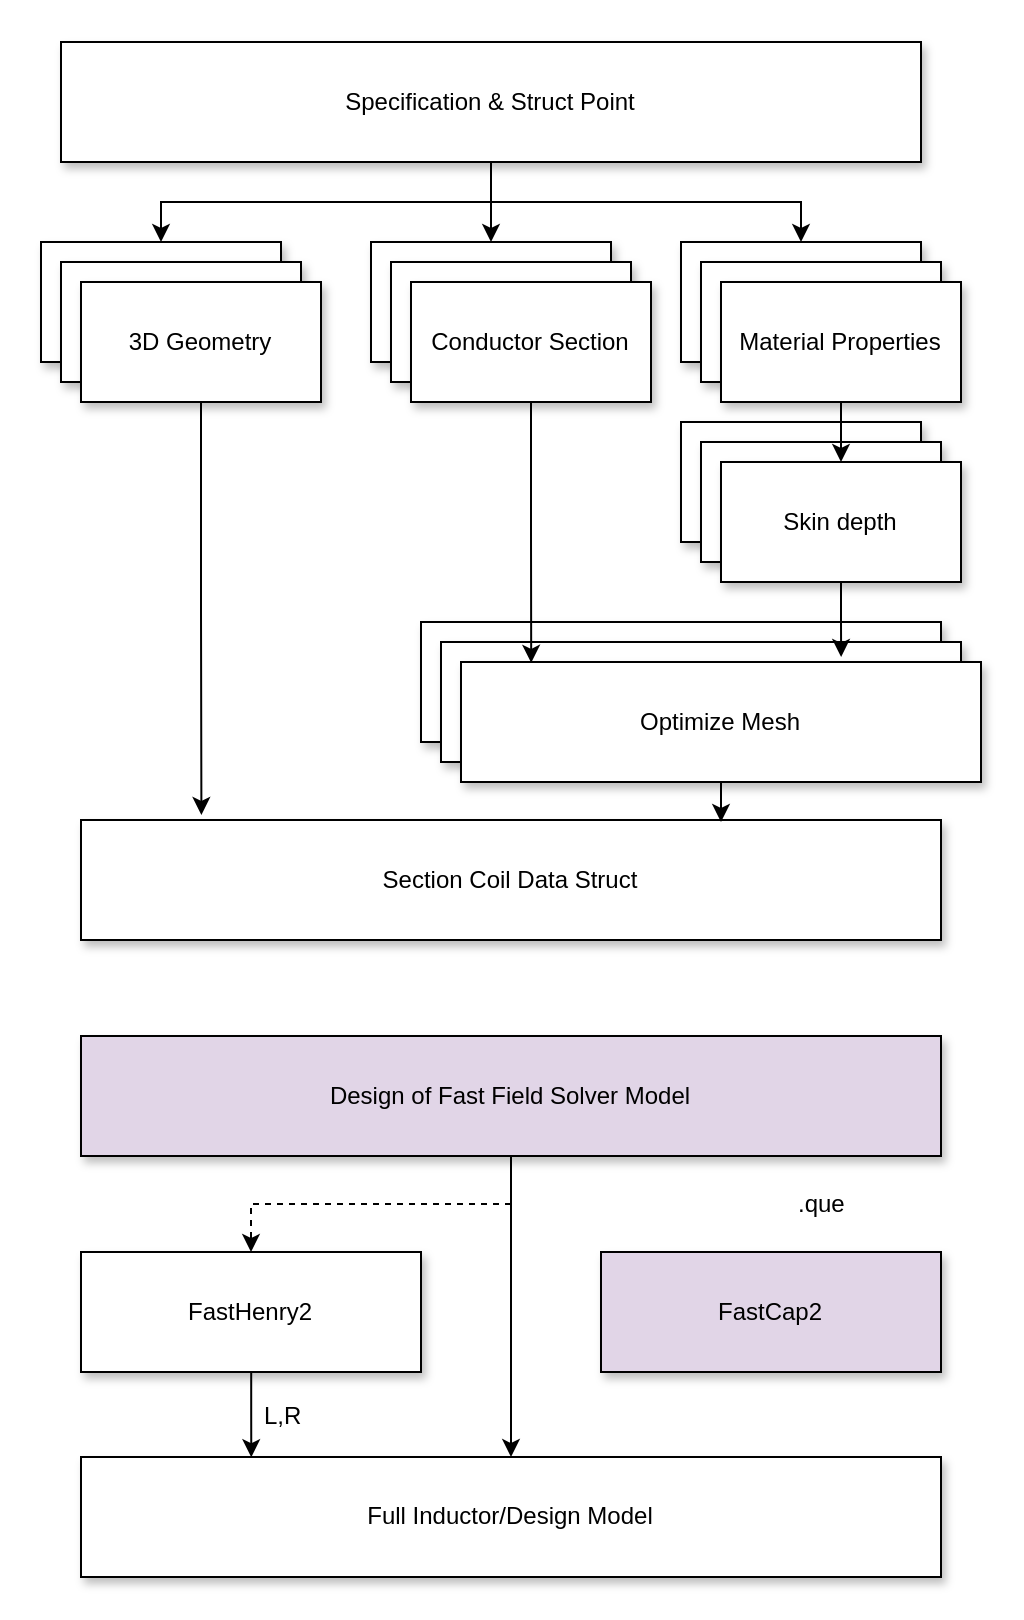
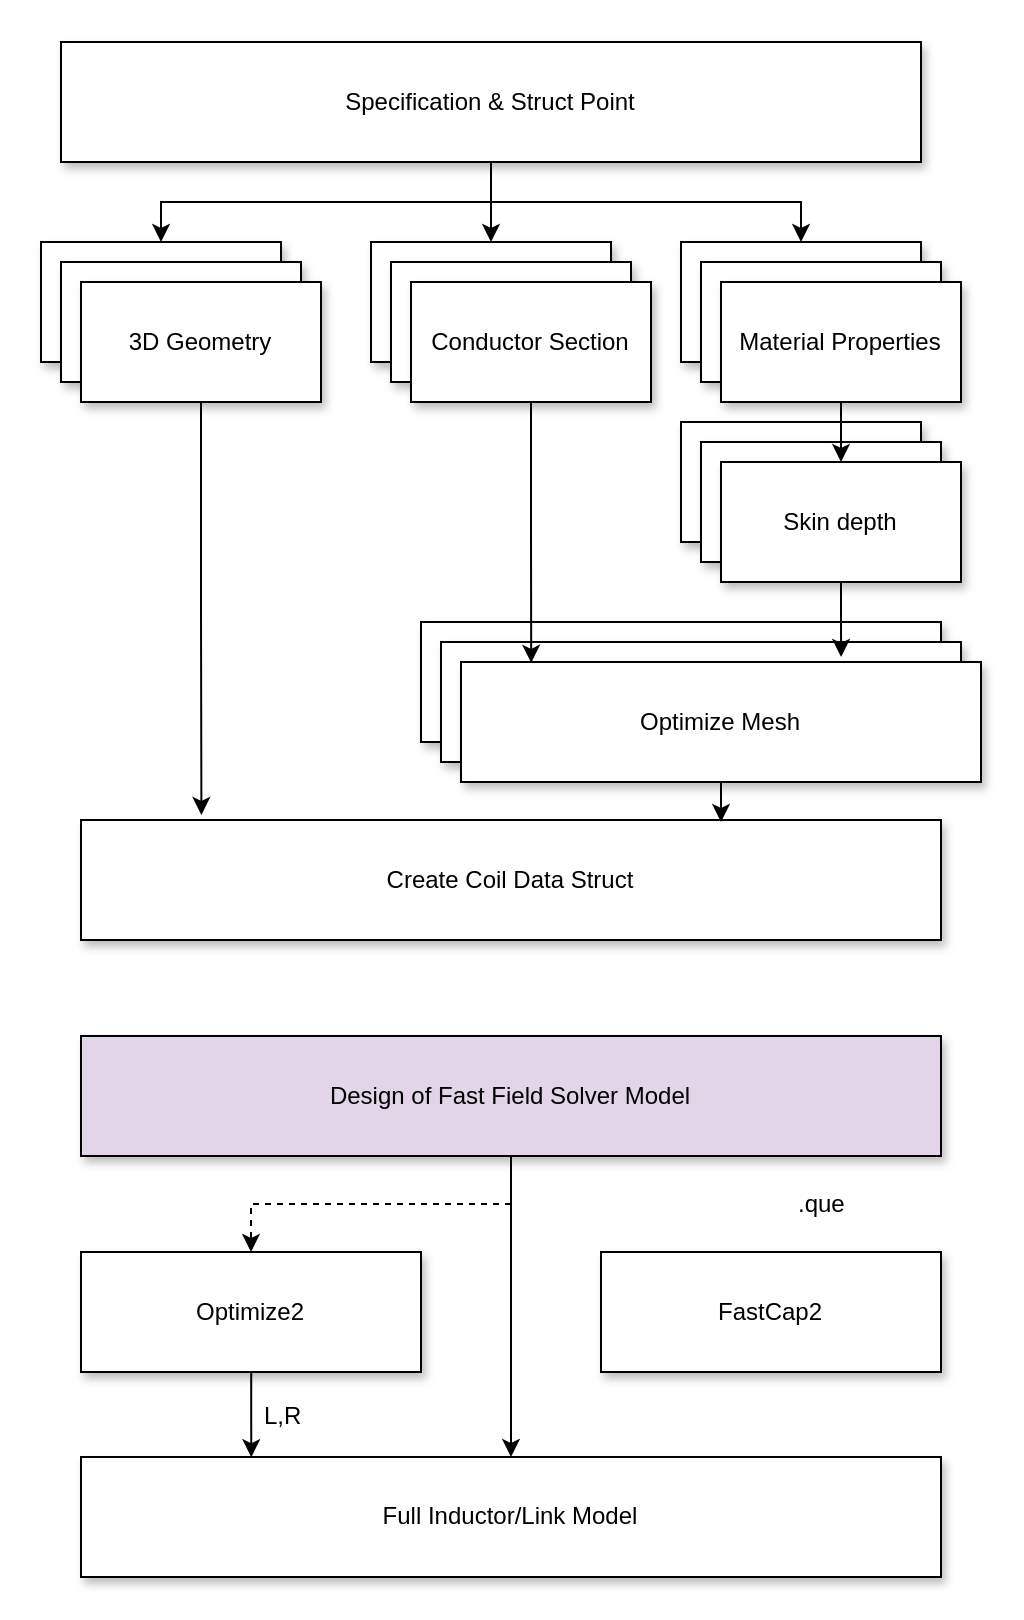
  <mxCell id="0" />
  <mxCell id="1" parent="0" />
  <mxCell id="2" style="edgeStyle=orthogonalEdgeStyle;rounded=0;orthogonalLoop=1;jettySize=auto;html=1;entryX=0.5;entryY=0;entryDx=0;entryDy=0;" edge="1" parent="1" source="5" target="6"><mxGeometry relative="1" as="geometry" /></mxCell>
  <mxCell id="3" style="edgeStyle=orthogonalEdgeStyle;rounded=0;orthogonalLoop=1;jettySize=auto;html=1;entryX=0.5;entryY=0;entryDx=0;entryDy=0;" edge="1" parent="1" source="5" target="7"><mxGeometry relative="1" as="geometry" /></mxCell>
  <mxCell id="4" style="edgeStyle=orthogonalEdgeStyle;rounded=0;orthogonalLoop=1;jettySize=auto;html=1;entryX=0.5;entryY=0;entryDx=0;entryDy=0;" edge="1" parent="1" source="5" target="8"><mxGeometry relative="1" as="geometry" /></mxCell>
  <mxCell id="5" value="Specification &amp;amp; Struct Point" style="rounded=0;whiteSpace=wrap;html=1;shadow=1;" vertex="1" parent="1"><mxGeometry x="30" y="20.5" width="430" height="60" as="geometry" /></mxCell>
  <mxCell id="6" value="3D Geometry" style="rounded=0;whiteSpace=wrap;html=1;shadow=1;" vertex="1" parent="1"><mxGeometry x="20" y="120.5" width="120" height="60" as="geometry" /></mxCell>
  <mxCell id="7" value="Conductor Section" style="rounded=0;whiteSpace=wrap;html=1;shadow=1;" vertex="1" parent="1"><mxGeometry x="185" y="120.5" width="120" height="60" as="geometry" /></mxCell>
  <mxCell id="8" value="Material Properties" style="rounded=0;whiteSpace=wrap;html=1;shadow=1;" vertex="1" parent="1"><mxGeometry x="340" y="120.5" width="120" height="60" as="geometry" /></mxCell>
  <mxCell id="9" value="Skin depth" style="rounded=0;whiteSpace=wrap;html=1;shadow=1;" vertex="1" parent="1"><mxGeometry x="340" y="210.5" width="120" height="60" as="geometry" /></mxCell>
  <mxCell id="10" value="Optimize Mesh" style="rounded=0;whiteSpace=wrap;html=1;shadow=1;" vertex="1" parent="1"><mxGeometry x="210" y="310.5" width="260" height="60" as="geometry" /></mxCell>
- <mxCell id="11" value="Section Coil Data Struct" style="rounded=0;whiteSpace=wrap;html=1;shadow=1;" vertex="1" parent="1"><mxGeometry x="40" y="409.5" width="430" height="60" as="geometry" /></mxCell>
+ <mxCell id="11" value="Create Coil Data Struct" style="rounded=0;whiteSpace=wrap;html=1;shadow=1;" vertex="1" parent="1"><mxGeometry x="40" y="409.5" width="430" height="60" as="geometry" /></mxCell>
  <mxCell id="12" style="edgeStyle=orthogonalEdgeStyle;rounded=0;orthogonalLoop=1;jettySize=auto;html=1;entryX=0.5;entryY=0;entryDx=0;entryDy=0;dashed=1;" edge="1" parent="1" source="14" target="16"><mxGeometry relative="1" as="geometry" /></mxCell>
  <mxCell id="13" style="edgeStyle=orthogonalEdgeStyle;rounded=0;orthogonalLoop=1;jettySize=auto;html=1;exitX=0.5;exitY=1;exitDx=0;exitDy=0;" edge="1" parent="1" source="14" target="18"><mxGeometry relative="1" as="geometry" /></mxCell>
  <mxCell id="14" value="Design of Fast Field Solver Model" style="rounded=0;whiteSpace=wrap;html=1;shadow=1;fillColor=#e1d5e7;" vertex="1" parent="1"><mxGeometry x="40" y="517.5" width="430" height="60" as="geometry" /></mxCell>
  <mxCell id="15" style="edgeStyle=orthogonalEdgeStyle;rounded=0;orthogonalLoop=1;jettySize=auto;html=1;entryX=0.198;entryY=0.002;entryDx=0;entryDy=0;entryPerimeter=0;" edge="1" parent="1" source="16" target="18"><mxGeometry relative="1" as="geometry"><Array as="points"><mxPoint x="125" y="707" /></Array></mxGeometry></mxCell>
- <mxCell id="16" value="FastHenry2" style="rounded=0;whiteSpace=wrap;html=1;shadow=1;" vertex="1" parent="1"><mxGeometry x="40" y="625.5" width="170" height="60" as="geometry" /></mxCell>
- <mxCell id="17" value="FastCap2" style="rounded=0;whiteSpace=wrap;html=1;shadow=1;fillColor=#e1d5e7;" vertex="1" parent="1"><mxGeometry x="300" y="625.5" width="170" height="60" as="geometry" /></mxCell>
- <mxCell id="18" value="Full Inductor/Design Model" style="rounded=0;whiteSpace=wrap;html=1;shadow=1;" vertex="1" parent="1"><mxGeometry x="40" y="728" width="430" height="60" as="geometry" /></mxCell>
+ <mxCell id="16" value="Optimize2" style="rounded=0;whiteSpace=wrap;html=1;shadow=1;" vertex="1" parent="1"><mxGeometry x="40" y="625.5" width="170" height="60" as="geometry" /></mxCell>
+ <mxCell id="17" value="FastCap2" style="rounded=0;whiteSpace=wrap;html=1;shadow=1;" vertex="1" parent="1"><mxGeometry x="300" y="625.5" width="170" height="60" as="geometry" /></mxCell>
+ <mxCell id="18" value="Full Inductor/Link Model" style="rounded=0;whiteSpace=wrap;html=1;shadow=1;" vertex="1" parent="1"><mxGeometry x="40" y="728" width="430" height="60" as="geometry" /></mxCell>
  <mxCell id="19" value="L,R" style="text;html=1;resizable=0;points=[];autosize=1;align=left;verticalAlign=top;spacingTop=-4;" vertex="1" parent="1"><mxGeometry x="130" y="698" width="30" height="20" as="geometry" /></mxCell>
  <mxCell id="20" value=".que" style="text;html=1;resizable=0;points=[];autosize=1;align=left;verticalAlign=top;spacingTop=-4;" vertex="1" parent="1"><mxGeometry x="397" y="591.5" width="40" height="20" as="geometry" /></mxCell>
  <mxCell id="21" value="3D Geometry" style="rounded=0;whiteSpace=wrap;html=1;shadow=1;" vertex="1" parent="1"><mxGeometry x="30" y="130.5" width="120" height="60" as="geometry" /></mxCell>
  <mxCell id="22" value="Conductor Section" style="rounded=0;whiteSpace=wrap;html=1;shadow=1;" vertex="1" parent="1"><mxGeometry x="195" y="130.5" width="120" height="60" as="geometry" /></mxCell>
  <mxCell id="23" value="Material Properties" style="rounded=0;whiteSpace=wrap;html=1;shadow=1;" vertex="1" parent="1"><mxGeometry x="350" y="130.5" width="120" height="60" as="geometry" /></mxCell>
  <mxCell id="24" value="Skin depth" style="rounded=0;whiteSpace=wrap;html=1;shadow=1;" vertex="1" parent="1"><mxGeometry x="350" y="220.5" width="120" height="60" as="geometry" /></mxCell>
  <mxCell id="25" value="Optimize Mesh" style="rounded=0;whiteSpace=wrap;html=1;shadow=1;" vertex="1" parent="1"><mxGeometry x="220" y="320.5" width="260" height="60" as="geometry" /></mxCell>
  <mxCell id="26" style="edgeStyle=orthogonalEdgeStyle;rounded=0;orthogonalLoop=1;jettySize=auto;html=1;entryX=0.14;entryY=-0.042;entryDx=0;entryDy=0;entryPerimeter=0;" edge="1" parent="1" source="27" target="11"><mxGeometry relative="1" as="geometry" /></mxCell>
  <mxCell id="27" value="3D Geometry" style="rounded=0;whiteSpace=wrap;html=1;shadow=1;" vertex="1" parent="1"><mxGeometry x="40" y="140.5" width="120" height="60" as="geometry" /></mxCell>
  <mxCell id="28" style="edgeStyle=orthogonalEdgeStyle;rounded=0;orthogonalLoop=1;jettySize=auto;html=1;entryX=0.135;entryY=0.007;entryDx=0;entryDy=0;entryPerimeter=0;" edge="1" parent="1" source="29" target="35"><mxGeometry relative="1" as="geometry" /></mxCell>
  <mxCell id="29" value="Conductor Section" style="rounded=0;whiteSpace=wrap;html=1;shadow=1;" vertex="1" parent="1"><mxGeometry x="205" y="140.5" width="120" height="60" as="geometry" /></mxCell>
  <mxCell id="30" style="edgeStyle=orthogonalEdgeStyle;rounded=0;orthogonalLoop=1;jettySize=auto;html=1;entryX=0.5;entryY=0;entryDx=0;entryDy=0;" edge="1" parent="1" source="31" target="33"><mxGeometry relative="1" as="geometry" /></mxCell>
  <mxCell id="31" value="Material Properties" style="rounded=0;whiteSpace=wrap;html=1;shadow=1;" vertex="1" parent="1"><mxGeometry x="360" y="140.5" width="120" height="60" as="geometry" /></mxCell>
  <mxCell id="32" style="edgeStyle=orthogonalEdgeStyle;rounded=0;orthogonalLoop=1;jettySize=auto;html=1;entryX=0.731;entryY=-0.042;entryDx=0;entryDy=0;entryPerimeter=0;" edge="1" parent="1" source="33" target="35"><mxGeometry relative="1" as="geometry" /></mxCell>
  <mxCell id="33" value="Skin depth" style="rounded=0;whiteSpace=wrap;html=1;shadow=1;" vertex="1" parent="1"><mxGeometry x="360" y="230.5" width="120" height="60" as="geometry" /></mxCell>
  <mxCell id="34" style="edgeStyle=orthogonalEdgeStyle;rounded=0;orthogonalLoop=1;jettySize=auto;html=1;entryX=0.745;entryY=0.018;entryDx=0;entryDy=0;entryPerimeter=0;" edge="1" parent="1" source="35" target="11"><mxGeometry relative="1" as="geometry" /></mxCell>
  <mxCell id="35" value="Optimize Mesh" style="rounded=0;whiteSpace=wrap;html=1;shadow=1;" vertex="1" parent="1"><mxGeometry x="230" y="330.5" width="260" height="60" as="geometry" /></mxCell>
